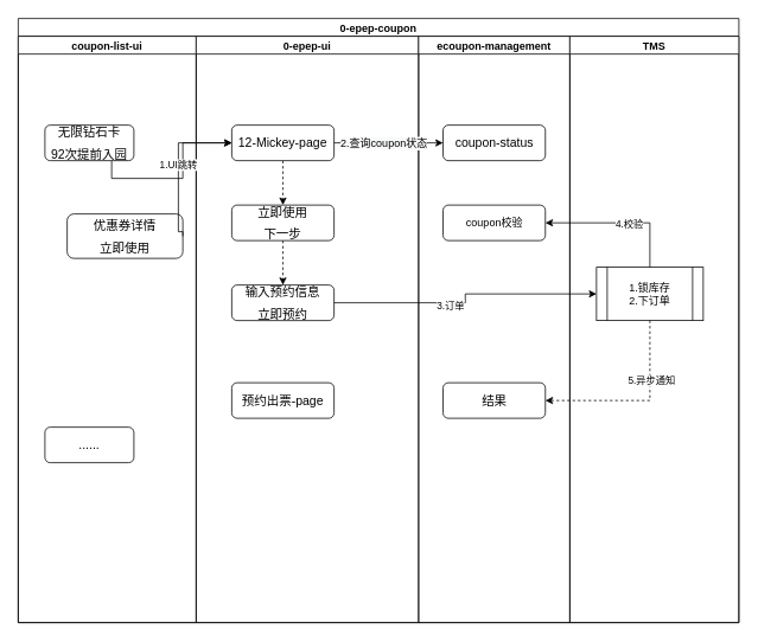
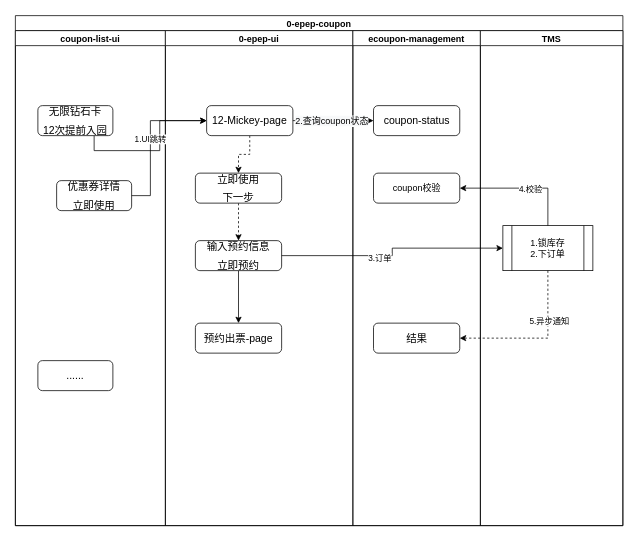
  <mxCell id="0" />
  <mxCell id="1" parent="0" />
  <mxCell id="2" value="0-epep-coupon" style="swimlane;childLayout=stackLayout;resizeParent=1;resizeParentMax=0;startSize=20;" vertex="1" parent="1"><mxGeometry x="20" y="20" width="810" height="680" as="geometry" /></mxCell>
  <mxCell id="3" value="coupon-list-ui" style="swimlane;startSize=20;" vertex="1" parent="2"><mxGeometry y="20" width="200" height="660" as="geometry" /></mxCell>
  <mxCell id="4" style="edgeStyle=orthogonalEdgeStyle;rounded=0;orthogonalLoop=1;jettySize=auto;html=1;exitX=0.75;exitY=1;exitDx=0;exitDy=0;" edge="1" parent="3" source="5" target="10"><mxGeometry relative="1" as="geometry" /></mxCell>
- <mxCell id="5" value="&lt;div style=&quot;line-height: 1.75 ; font-size: 14px&quot;&gt;无限钻石卡&lt;/div&gt;&lt;div style=&quot;line-height: 1.75 ; font-size: 14px&quot;&gt;92次提前入园&lt;/div&gt;" style="rounded=1;whiteSpace=wrap;html=1;align=center;" vertex="1" parent="3"><mxGeometry x="30" y="100" width="100" height="40" as="geometry" /></mxCell>
+ <mxCell id="5" value="&lt;div style=&quot;line-height: 1.75 ; font-size: 14px&quot;&gt;无限钻石卡&lt;/div&gt;&lt;div style=&quot;line-height: 1.75 ; font-size: 14px&quot;&gt;12次提前入园&lt;/div&gt;" style="rounded=1;whiteSpace=wrap;html=1;align=center;" vertex="1" parent="3"><mxGeometry x="30" y="100" width="100" height="40" as="geometry" /></mxCell>
  <mxCell id="6" value="&lt;div style=&quot;text-align: left ; line-height: 1.75 ; font-size: 14px&quot;&gt;......&lt;/div&gt;" style="rounded=1;whiteSpace=wrap;html=1;" vertex="1" parent="3"><mxGeometry x="30" y="440" width="100" height="40" as="geometry" /></mxCell>
- <mxCell id="7" value="&lt;div style=&quot;line-height: 1.75 ; font-size: 14px&quot;&gt;优惠券详情&lt;/div&gt;&lt;div style=&quot;line-height: 1.75 ; font-size: 14px&quot;&gt;立即使用&lt;/div&gt;" style="rounded=1;whiteSpace=wrap;html=1;align=center;" vertex="1" parent="3"><mxGeometry x="55" y="200" width="130" height="50" as="geometry" /></mxCell>
+ <mxCell id="7" value="&lt;div style=&quot;line-height: 1.75 ; font-size: 14px&quot;&gt;优惠券详情&lt;/div&gt;&lt;div style=&quot;line-height: 1.75 ; font-size: 14px&quot;&gt;立即使用&lt;/div&gt;" style="rounded=1;whiteSpace=wrap;html=1;align=center;" vertex="1" parent="3"><mxGeometry x="55" y="200" width="100" height="40" as="geometry" /></mxCell>
  <mxCell id="8" value="0-epep-ui" style="swimlane;startSize=20;" vertex="1" parent="2"><mxGeometry x="200" y="20" width="250" height="660" as="geometry" /></mxCell>
  <mxCell id="9" style="edgeStyle=orthogonalEdgeStyle;rounded=0;orthogonalLoop=1;jettySize=auto;html=1;exitX=0.5;exitY=1;exitDx=0;exitDy=0;dashed=1;" edge="1" parent="8" source="10" target="12"><mxGeometry relative="1" as="geometry" /></mxCell>
- <mxCell id="10" value="&lt;div style=&quot;text-align: left ; line-height: 1.75 ; font-size: 14px&quot;&gt;12-Mickey-page&lt;/div&gt;" style="rounded=1;whiteSpace=wrap;html=1;" vertex="1" parent="8"><mxGeometry x="40" y="100" width="115" height="40" as="geometry" /></mxCell>
+ <mxCell id="10" value="&lt;div style=&quot;text-align: left ; line-height: 1.75 ; font-size: 14px&quot;&gt;12-Mickey-page&lt;/div&gt;" style="rounded=1;whiteSpace=wrap;html=1;" vertex="1" parent="8"><mxGeometry x="55" y="100" width="115" height="40" as="geometry" /></mxCell>
  <mxCell id="11" style="edgeStyle=orthogonalEdgeStyle;rounded=0;orthogonalLoop=1;jettySize=auto;html=1;exitX=0.5;exitY=1;exitDx=0;exitDy=0;entryX=0.5;entryY=0;entryDx=0;entryDy=0;dashed=1;" edge="1" parent="8" source="12" target="14"><mxGeometry relative="1" as="geometry" /></mxCell>
  <mxCell id="12" value="&lt;div style=&quot;line-height: 1.75 ; font-size: 14px&quot;&gt;立即使用&lt;/div&gt;&lt;div style=&quot;line-height: 1.75 ; font-size: 14px&quot;&gt;下一步&lt;/div&gt;" style="rounded=1;whiteSpace=wrap;html=1;align=center;" vertex="1" parent="8"><mxGeometry x="40" y="190" width="115" height="40" as="geometry" /></mxCell>
+ <mxCell id="13" style="edgeStyle=orthogonalEdgeStyle;rounded=0;orthogonalLoop=1;jettySize=auto;html=1;exitX=0.5;exitY=1;exitDx=0;exitDy=0;" edge="1" parent="8" source="14" target="15"><mxGeometry relative="1" as="geometry" /></mxCell>
  <mxCell id="14" value="&lt;div style=&quot;line-height: 1.75 ; font-size: 14px&quot;&gt;输入预约信息&lt;/div&gt;&lt;div style=&quot;line-height: 1.75 ; font-size: 14px&quot;&gt;立即预约&lt;/div&gt;" style="rounded=1;whiteSpace=wrap;html=1;align=center;" vertex="1" parent="8"><mxGeometry x="40" y="280" width="115" height="40" as="geometry" /></mxCell>
  <mxCell id="15" value="&lt;div style=&quot;line-height: 1.75 ; font-size: 14px&quot;&gt;预约出票-page&lt;/div&gt;" style="rounded=1;whiteSpace=wrap;html=1;align=center;" vertex="1" parent="8"><mxGeometry x="40" y="390" width="115" height="40" as="geometry" /></mxCell>
  <mxCell id="16" value="ecoupon-management" style="swimlane;startSize=20;" vertex="1" parent="2"><mxGeometry x="450" y="20" width="170" height="660" as="geometry" /></mxCell>
  <mxCell id="17" value="&lt;div style=&quot;text-align: left ; line-height: 1.75 ; font-size: 14px&quot;&gt;coupon-status&lt;/div&gt;" style="rounded=1;whiteSpace=wrap;html=1;" vertex="1" parent="16"><mxGeometry x="27.5" y="100" width="115" height="40" as="geometry" /></mxCell>
  <mxCell id="18" value="coupon校验" style="rounded=1;whiteSpace=wrap;html=1;" vertex="1" parent="16"><mxGeometry x="27.5" y="190" width="115" height="40" as="geometry" /></mxCell>
  <mxCell id="19" value="&lt;div style=&quot;text-align: left ; line-height: 1.75 ; font-size: 14px&quot;&gt;结果&lt;/div&gt;" style="rounded=1;whiteSpace=wrap;html=1;" vertex="1" parent="16"><mxGeometry x="27.5" y="390" width="115" height="40" as="geometry" /></mxCell>
  <mxCell id="20" value="TMS" style="swimlane;startSize=20;" vertex="1" parent="2"><mxGeometry x="620" y="20" width="190" height="660" as="geometry" /></mxCell>
  <mxCell id="21" value="1.锁库存&lt;br&gt;2.下订单" style="shape=process;whiteSpace=wrap;html=1;backgroundOutline=1;" vertex="1" parent="20"><mxGeometry x="30" y="260" width="120" height="60" as="geometry" /></mxCell>
  <mxCell id="22" value="1.UI跳转" style="edgeStyle=orthogonalEdgeStyle;rounded=0;orthogonalLoop=1;jettySize=auto;html=1;exitX=1;exitY=0.5;exitDx=0;exitDy=0;entryX=0;entryY=0.5;entryDx=0;entryDy=0;" edge="1" parent="2" source="7" target="10"><mxGeometry relative="1" as="geometry"><Array as="points"><mxPoint x="180" y="240" /><mxPoint x="180" y="140" /></Array></mxGeometry></mxCell>
  <mxCell id="23" value="" style="edgeStyle=orthogonalEdgeStyle;rounded=0;orthogonalLoop=1;jettySize=auto;html=1;exitX=1;exitY=0.5;exitDx=0;exitDy=0;entryX=0;entryY=0.5;entryDx=0;entryDy=0;" edge="1" parent="2" source="10" target="17"><mxGeometry relative="1" as="geometry" /></mxCell>
  <mxCell id="24" value="&lt;span style=&quot;font-size: 12px ; background-color: rgb(248 , 249 , 250)&quot;&gt;2.查询coupon状态&lt;/span&gt;" style="edgeLabel;html=1;align=center;verticalAlign=middle;resizable=0;points=[];" vertex="1" connectable="0" parent="23"><mxGeometry x="-0.478" y="4" relative="1" as="geometry"><mxPoint x="23" y="4" as="offset" /></mxGeometry></mxCell>
  <mxCell id="25" style="edgeStyle=orthogonalEdgeStyle;rounded=0;orthogonalLoop=1;jettySize=auto;html=1;exitX=1;exitY=0.5;exitDx=0;exitDy=0;entryX=0;entryY=0.5;entryDx=0;entryDy=0;" edge="1" parent="2" source="14" target="21"><mxGeometry relative="1" as="geometry" /></mxCell>
  <mxCell id="26" value="3.订单" style="edgeLabel;html=1;align=center;verticalAlign=middle;resizable=0;points=[];" vertex="1" connectable="0" parent="25"><mxGeometry x="-0.146" y="-2" relative="1" as="geometry"><mxPoint as="offset" /></mxGeometry></mxCell>
  <mxCell id="27" style="edgeStyle=orthogonalEdgeStyle;rounded=0;orthogonalLoop=1;jettySize=auto;html=1;exitX=0.5;exitY=0;exitDx=0;exitDy=0;entryX=1;entryY=0.5;entryDx=0;entryDy=0;" edge="1" parent="2" source="21" target="18"><mxGeometry relative="1" as="geometry" /></mxCell>
  <mxCell id="28" value="4.校验" style="edgeLabel;html=1;align=center;verticalAlign=middle;resizable=0;points=[];" vertex="1" connectable="0" parent="27"><mxGeometry x="-0.121" y="1" relative="1" as="geometry"><mxPoint as="offset" /></mxGeometry></mxCell>
  <mxCell id="29" style="edgeStyle=orthogonalEdgeStyle;rounded=0;orthogonalLoop=1;jettySize=auto;html=1;exitX=0.5;exitY=1;exitDx=0;exitDy=0;entryX=1;entryY=0.5;entryDx=0;entryDy=0;dashed=1;" edge="1" parent="2" source="21" target="19"><mxGeometry relative="1" as="geometry" /></mxCell>
  <mxCell id="30" value="5.异步通知" style="edgeLabel;html=1;align=center;verticalAlign=middle;resizable=0;points=[];" vertex="1" connectable="0" parent="29"><mxGeometry x="-0.367" y="1" relative="1" as="geometry"><mxPoint y="1" as="offset" /></mxGeometry></mxCell>
